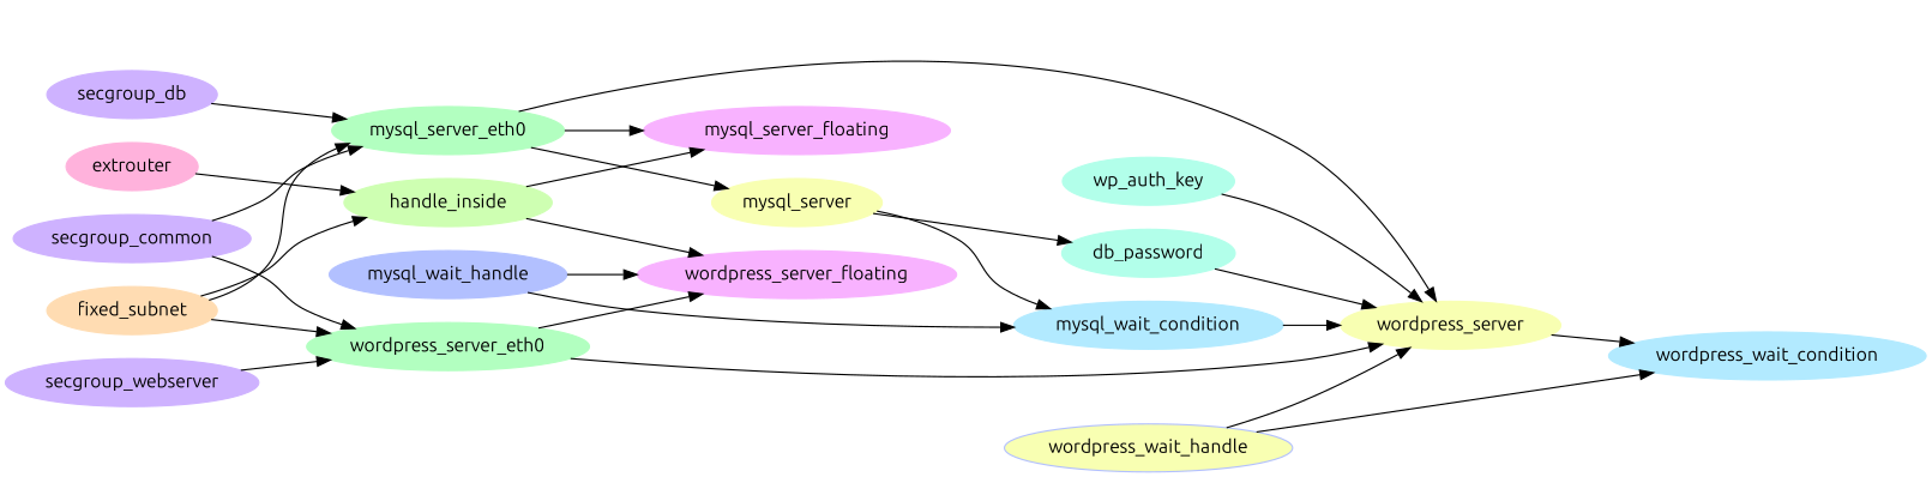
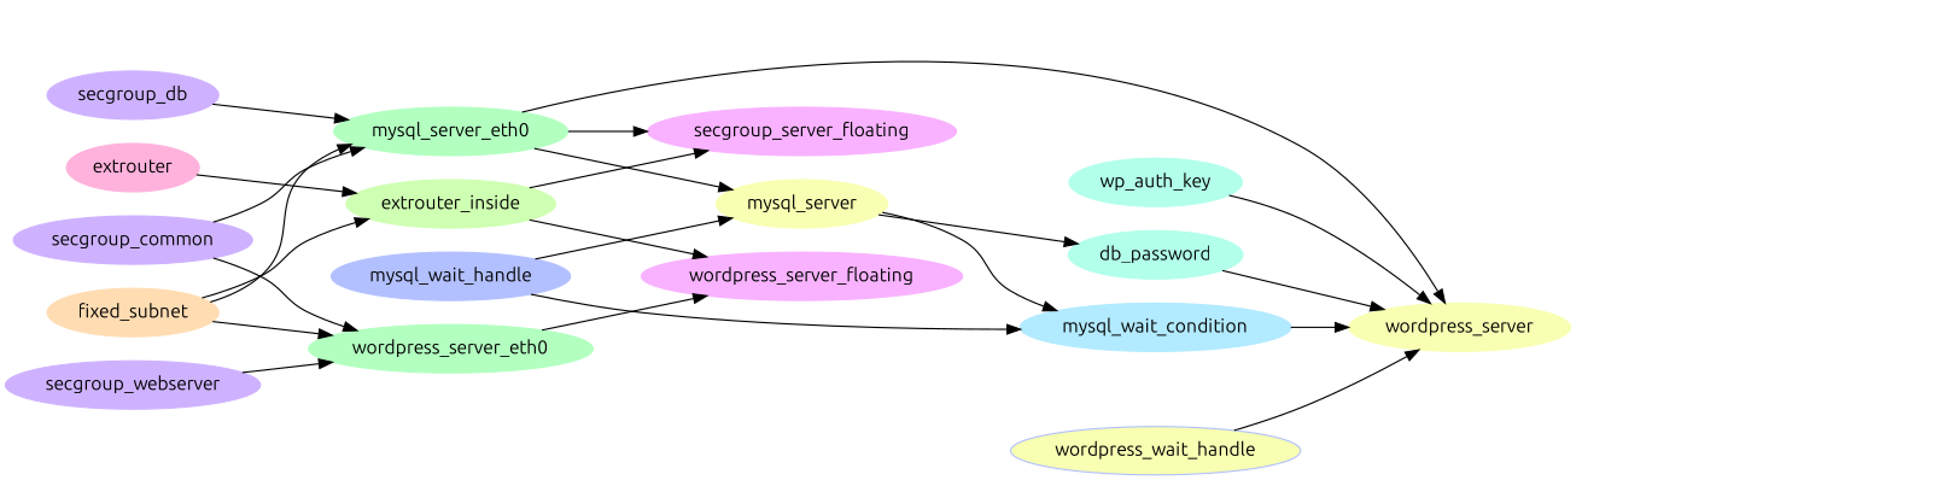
  digraph {
    fontname=Ubuntu
    rankdir=LR
    node [color="#CEB2FF" fontname=Ubuntu style=filled]
    edge [fontname=Ubuntu]
    n1 [color="#B2FFEA" label=db_password]
    n2 [color="#F8FFB2" label=wordpress_server]
    n3 [color="#F8FFB2" label=mysql_server]
    n4 [color="#B2EAFF" label=mysql_wait_condition]
-   n5 [color="#B2EAFF" label=wordpress_wait_condition]
    n6 [color="#FFB2DC" label=extrouter]
-   n7 [color="#CEFFB2" label=handle_inside]
-   n8 [color="#F8B2FF" label=mysql_server_floating]
+   n7 [color="#CEFFB2" label=extrouter_inside]
+   n8 [color="#F8B2FF" label=secgroup_server_floating]
    n9 [color="#F8B2FF" label=wordpress_server_floating]
    n10 [color="#FFDCB2" label=fixed_subnet]
    n11 [color="#B2FFC0" label=mysql_server_eth0]
    n12 [color="#B2FFC0" label=wordpress_server_eth0]
    n13 [color="#B2C0FF" label=mysql_wait_handle]
    n14 [label=secgroup_common]
    n15 [label=secgroup_db]
    n16 [label=secgroup_webserver]
    n17 [color="#B2C0FF" fillcolor="#F8FFB2" label=wordpress_wait_handle]
    n18 [color="#B2FFEA" label=wp_auth_key]
    n1 -> n2
-   n2 -> n5
    n3 -> n1
    n3 -> n4
    n4 -> n2
    n6 -> n7
    n7 -> n8
    n7 -> n9
    n10 -> n7
    n10 -> n11
    n10 -> n12
    n11 -> n2
    n11 -> n3
    n11 -> n8
-   n12 -> n2
    n12 -> n9
-   n13 -> n9
+   n13 -> n3
    n13 -> n4
    n14 -> n11
    n14 -> n12
    n15 -> n11
    n16 -> n12
    n17 -> n2
-   n17 -> n5
    n18 -> n2
  }
